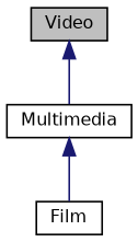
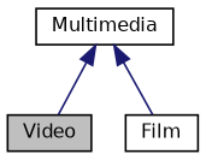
  digraph {
    node [color=black fillcolor=white fontname=Helvetica fontsize=10 shape=record style=filled]
    edge [color=midnightblue dir=back fontname=Helvetica fontsize=10 labelfontname=Helvetica labelfontsize=10 style=solid]
    n1 [fillcolor=grey75 fontcolor=black height=0.2 label=Video width=0.4]
    n2 [height=0.2 label=Film width=0.4]
    n3 [height=0.2 label=Multimedia width=0.4]
-   n1 -> n3
+   n3 -> n1
    n3 -> n2
  }
